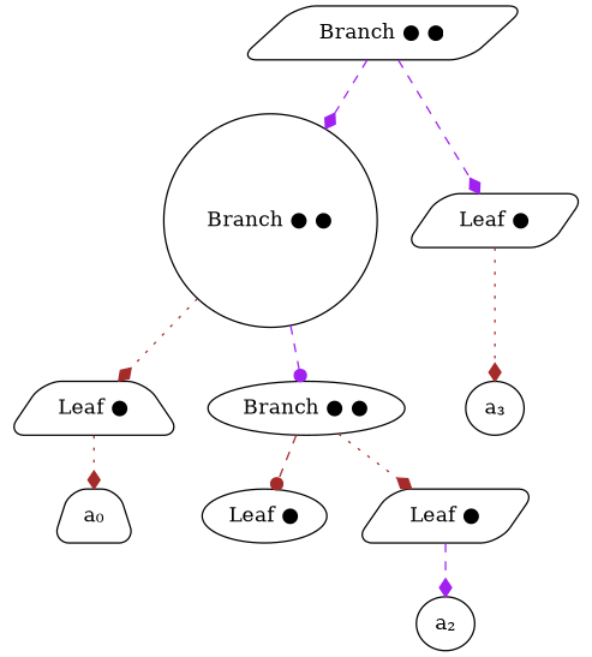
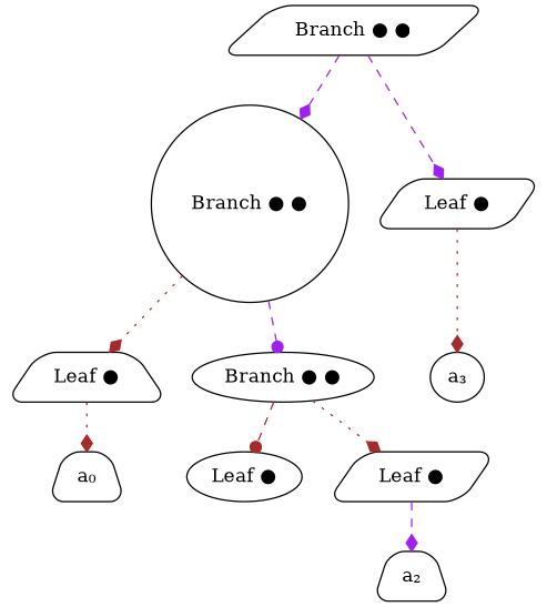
  digraph {
    node ["fixed-size"=true shape=parallelogram style=rounded]
    edge [arrowhead=diamond color=brown style=dashed]
    n1 [label="Branch ● ●" width=0]
    n2 [label="Branch ● ●" shape=circle width=0]
    n3 [label="Leaf ●" width=0]
    n4 [label="Leaf ●" shape=trapezium width=0]
    n5 [label="Branch ● ●" shape=ellipse width=0]
    "a₃" [shape=ellipse width=0]
    "a₀" [shape=trapezium width=0]
    n8 [label="Leaf ●" shape=ellipse width=0]
    n9 [label="Leaf ●" width=0]
-   "a₂" [shape=ellipse width=0]
+   "a₂" [shape=trapezium width=0]
    subgraph sub_1 {
      n1
      n2
      n3
      n4
      n5
      "a₃"
      "a₀"
      n8
      n9
      "a₂"
    }
    n1 -> n2 [color=purple]
    n1 -> n3 [color=purple]
    n2 -> n4 [style=dotted]
    n2 -> n5 [arrowhead=dot color=purple]
    n3 -> "a₃" [style=dotted]
    n4 -> "a₀" [style=dotted]
    n5 -> n8 [arrowhead=dot]
    n5 -> n9 [style=dotted]
    n9 -> "a₂" [color=purple]
  }
